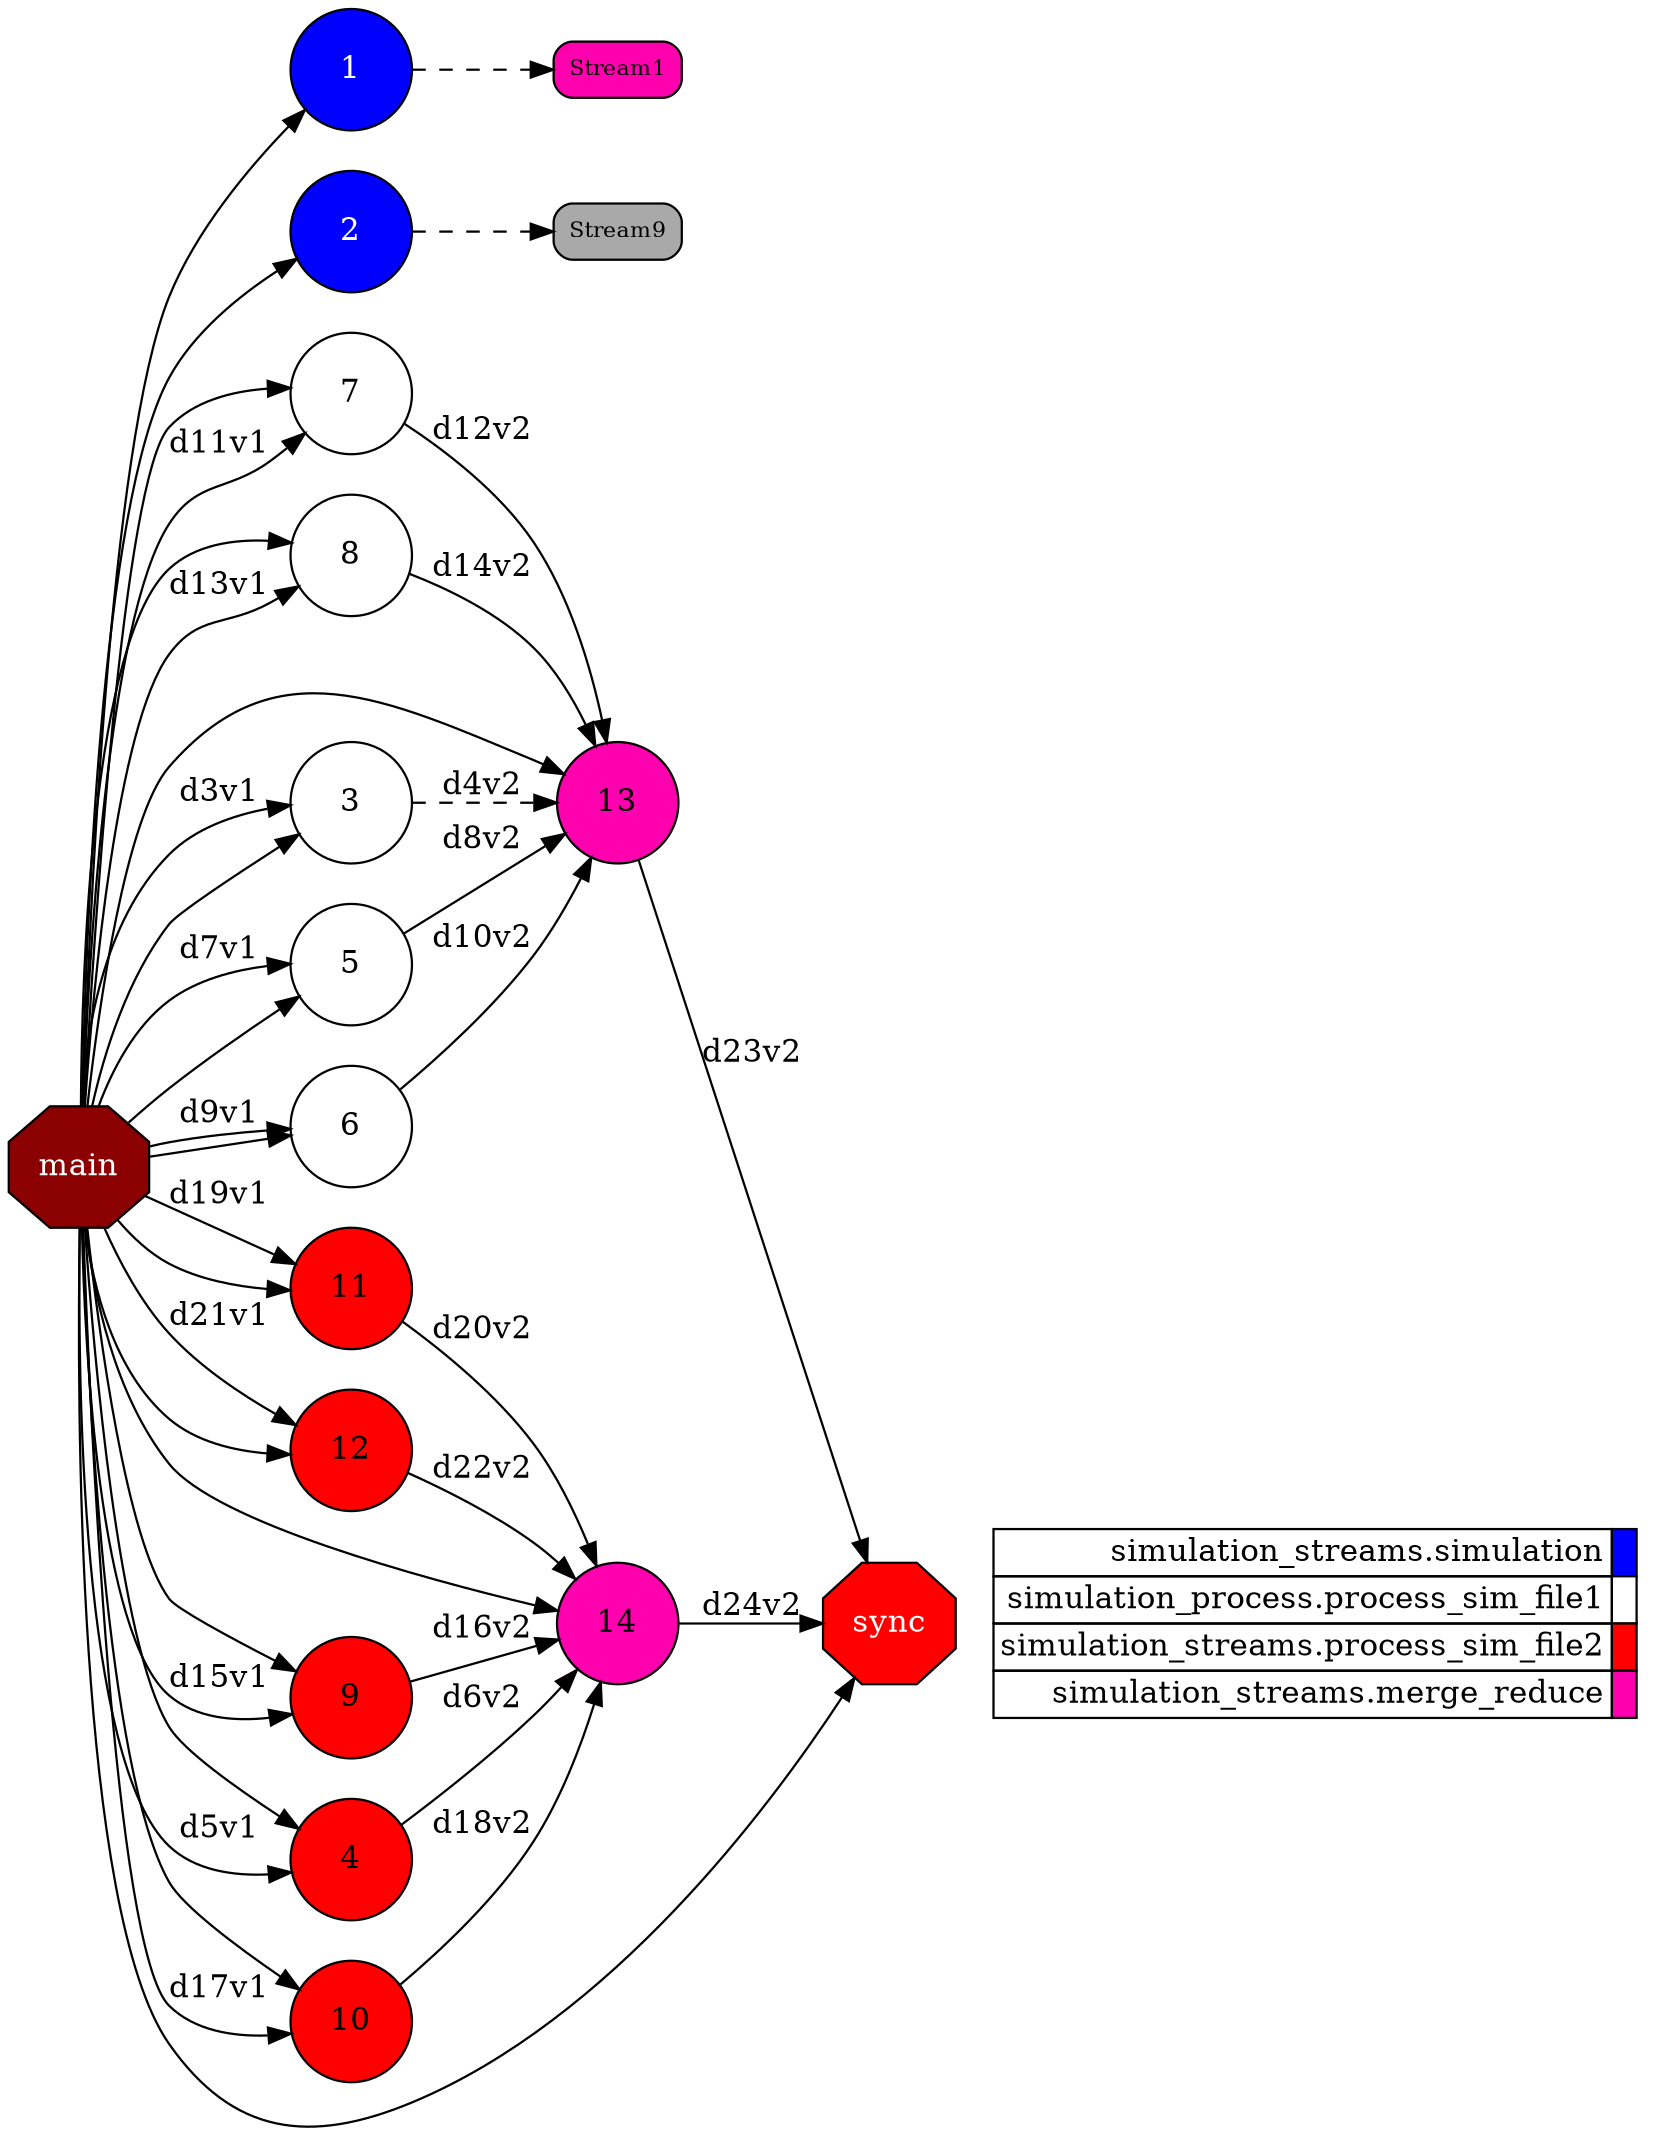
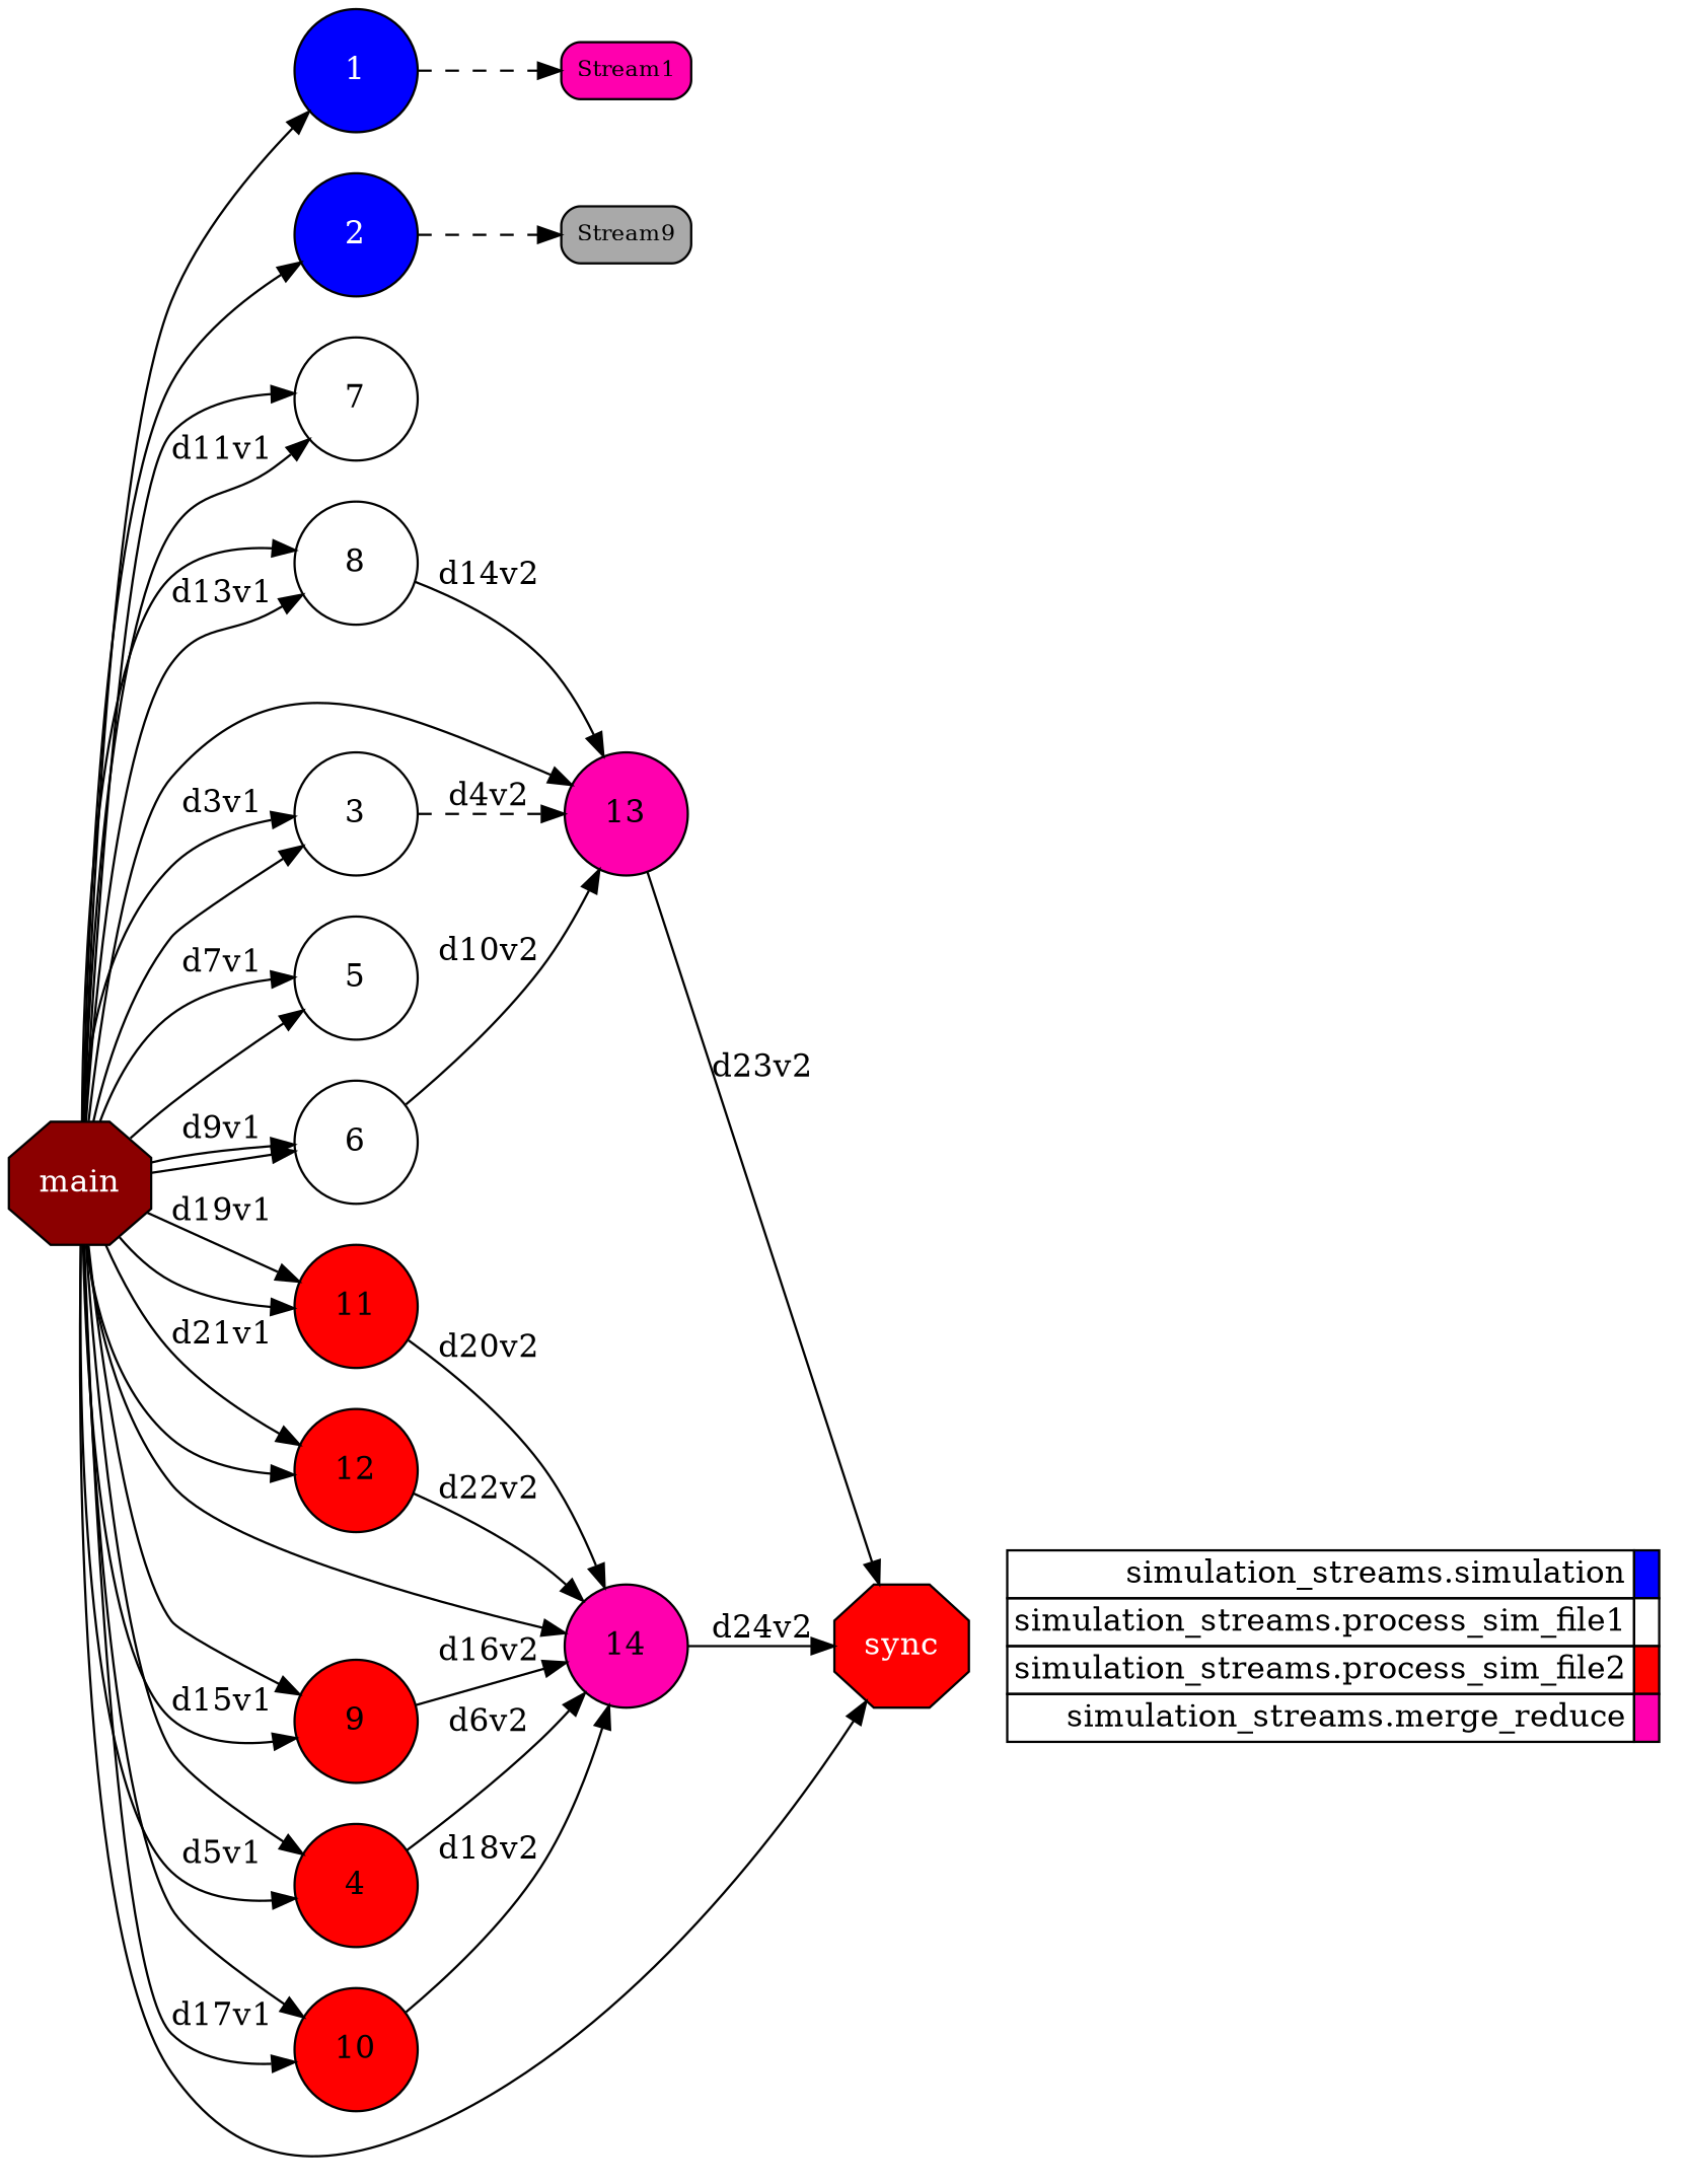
  digraph {
    compound=true
    labeljust=l
    rankdir=LR
    node [fillcolor="#ff0000" fontcolor="#000000" shape=circle style=filled]
    n1 [fillcolor="#8B0000" fontcolor="#FFFFFF" height=0.75 label=main shape=octagon]
    1 [fillcolor="#0000ff" fontcolor="#ffffff" height=0.75]
    2 [fillcolor="#0000ff" fontcolor="#ffffff" height=0.75]
    3 [fillcolor="#ffffff" height=0.75]
    4 [height=0.75]
    5 [fillcolor="#ffffff" height=0.75]
    6 [fillcolor="#ffffff" height=0.75]
    7 [fillcolor="#ffffff" height=0.75]
    8 [fillcolor="#ffffff" height=0.75]
    9 [height=0.75]
    10 [height=0.75]
    11 [height=0.75]
    12 [height=0.75]
    13 [fillcolor="#ff00ae" height=0.75]
    14 [fillcolor="#ff00ae" height=0.75]
    n16 [fontcolor="#FFFFFF" height=0.75 label=sync shape=octagon]
    Stream1 [fillcolor="#ff00ae" fontsize=10 height=0 margin=0.1 shape=rect style="rounded,filled" width=0]
    n18 [fillcolor="#a9a9a9" fontsize=10 height=0 label=Stream9 margin=0.1 shape=rect style="rounded,filled" width=0]
-   n19 [height=0.75 label=<       <table border="0" cellpadding="2" cellspacing="0" cellborder="1"> <tr> <td align="right">simulation_streams.simulation</td> <td bgcolor="#0000ff">&nbsp;</td> </tr> <tr> <td align="right">simulation_process.process_sim_file1</td> <td bgcolor="#ffffff">&nbsp;</td> </tr> <tr> <td align="right">simulation_streams.process_sim_file2</td> <td bgcolor="#ff0000">&nbsp;</td> </tr> <tr> <td align="right">simulation_streams.merge_reduce</td> <td bgcolor="#ff00ae">&nbsp;</td> </tr>       </table>     > shape=plaintext fillcolor="" fontcolor="" style=""]
+   n19 [height=0.75 label=<       <table border="0" cellpadding="2" cellspacing="0" cellborder="1"> <tr> <td align="right">simulation_streams.simulation</td> <td bgcolor="#0000ff">&nbsp;</td> </tr> <tr> <td align="right">simulation_streams.process_sim_file1</td> <td bgcolor="#ffffff">&nbsp;</td> </tr> <tr> <td align="right">simulation_streams.process_sim_file2</td> <td bgcolor="#ff0000">&nbsp;</td> </tr> <tr> <td align="right">simulation_streams.merge_reduce</td> <td bgcolor="#ff00ae">&nbsp;</td> </tr>       </table>     > shape=plaintext fillcolor="" fontcolor="" style=""]
    subgraph sub_1 {
      ranksep=0.20
      n1
      1
      2
      3
      4
      5
      6
      7
      8
      9
      10
      11
      12
      13
      14
      n16
      Stream1
      n18
    }
    subgraph sub_2 {
      label=Legend
      rank=sink
      ranksep=0.20
      n19
    }
    n1 -> 1
    n1 -> 2
    n1 -> 3 [label=d3v1]
    n1 -> 3
    n1 -> 4 [label=d5v1]
    n1 -> 4
    n1 -> 5 [label=d7v1]
    n1 -> 5
    n1 -> 6 [label=d9v1]
    n1 -> 6
    n1 -> 7 [label=d11v1]
    n1 -> 7
    n1 -> 8 [label=d13v1]
    n1 -> 8
    n1 -> 9 [label=d15v1]
    n1 -> 9
    n1 -> 10 [label=d17v1]
    n1 -> 10
    n1 -> 11 [label=d19v1]
    n1 -> 11
    n1 -> 12 [label=d21v1]
    n1 -> 12
    n1 -> 13
    n1 -> 14
    n1 -> n16
    1 -> Stream1 [style=dashed]
    2 -> n18 [style=dashed]
    3 -> 13 [label=d4v2 style=dashed]
    4 -> 14 [label=d6v2]
-   5 -> 13 [label=d8v2]
    6 -> 13 [label=d10v2]
-   7 -> 13 [label=d12v2]
    8 -> 13 [label=d14v2]
    9 -> 14 [label=d16v2]
    10 -> 14 [label=d18v2]
    11 -> 14 [label=d20v2]
    12 -> 14 [label=d22v2]
    13 -> n16 [label=d23v2]
    14 -> n16 [label=d24v2]
  }
